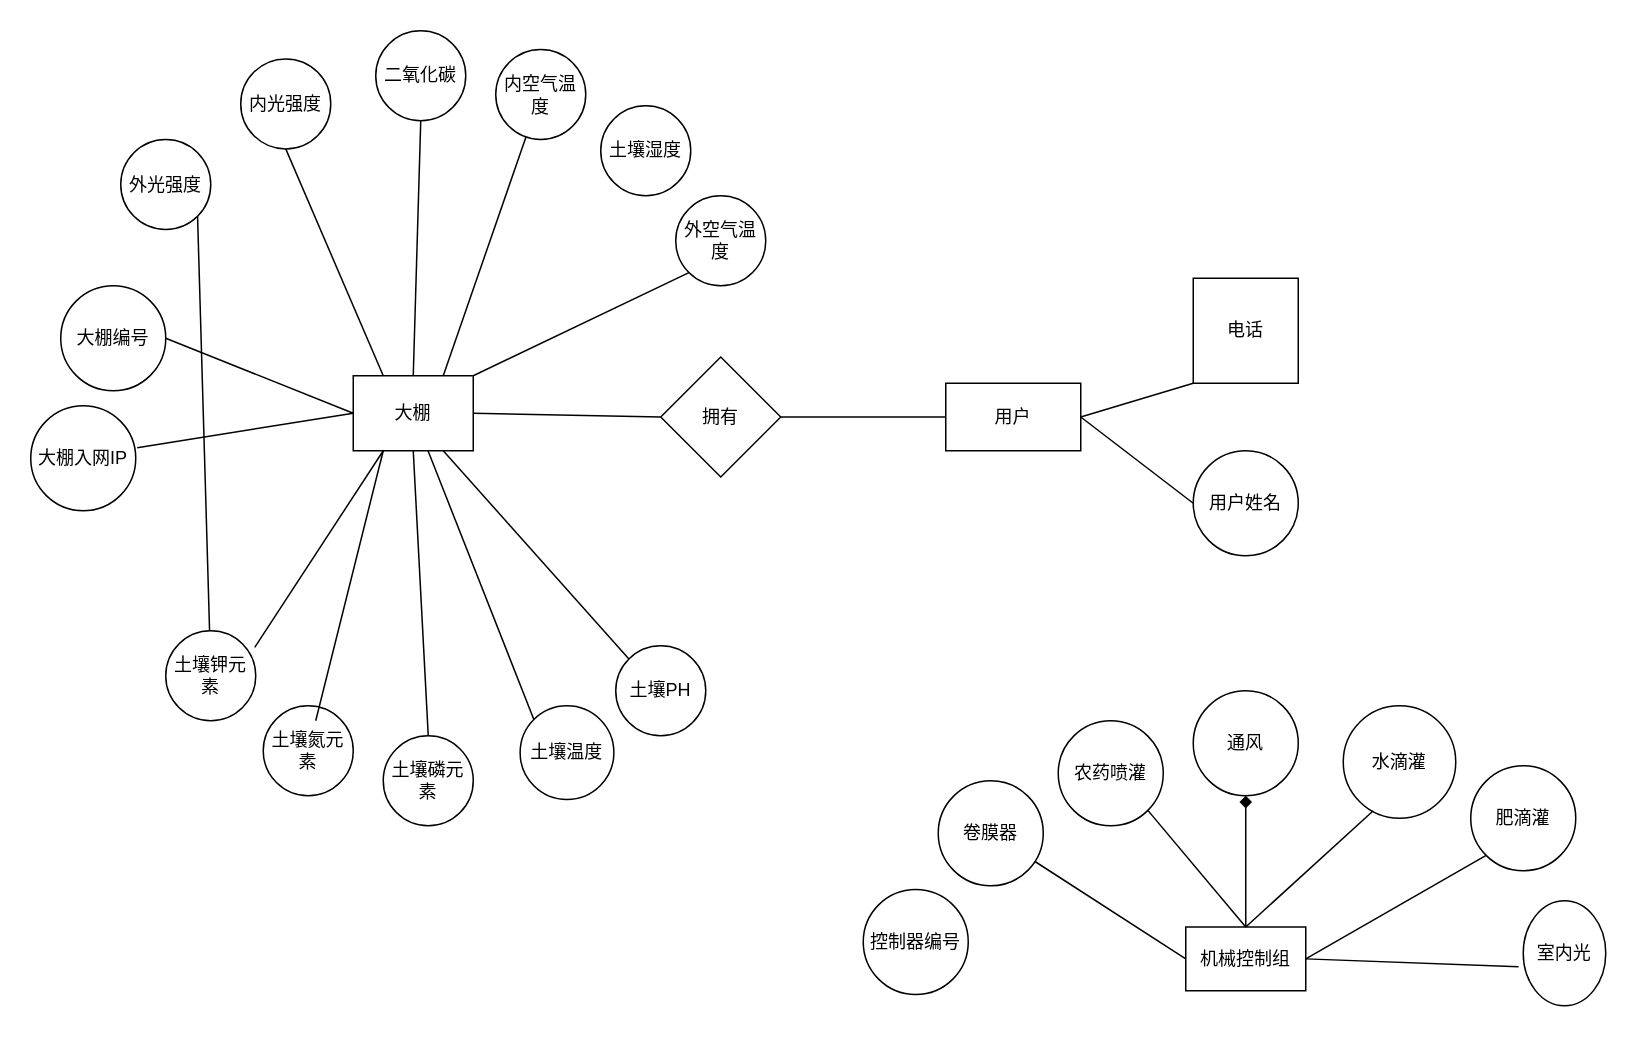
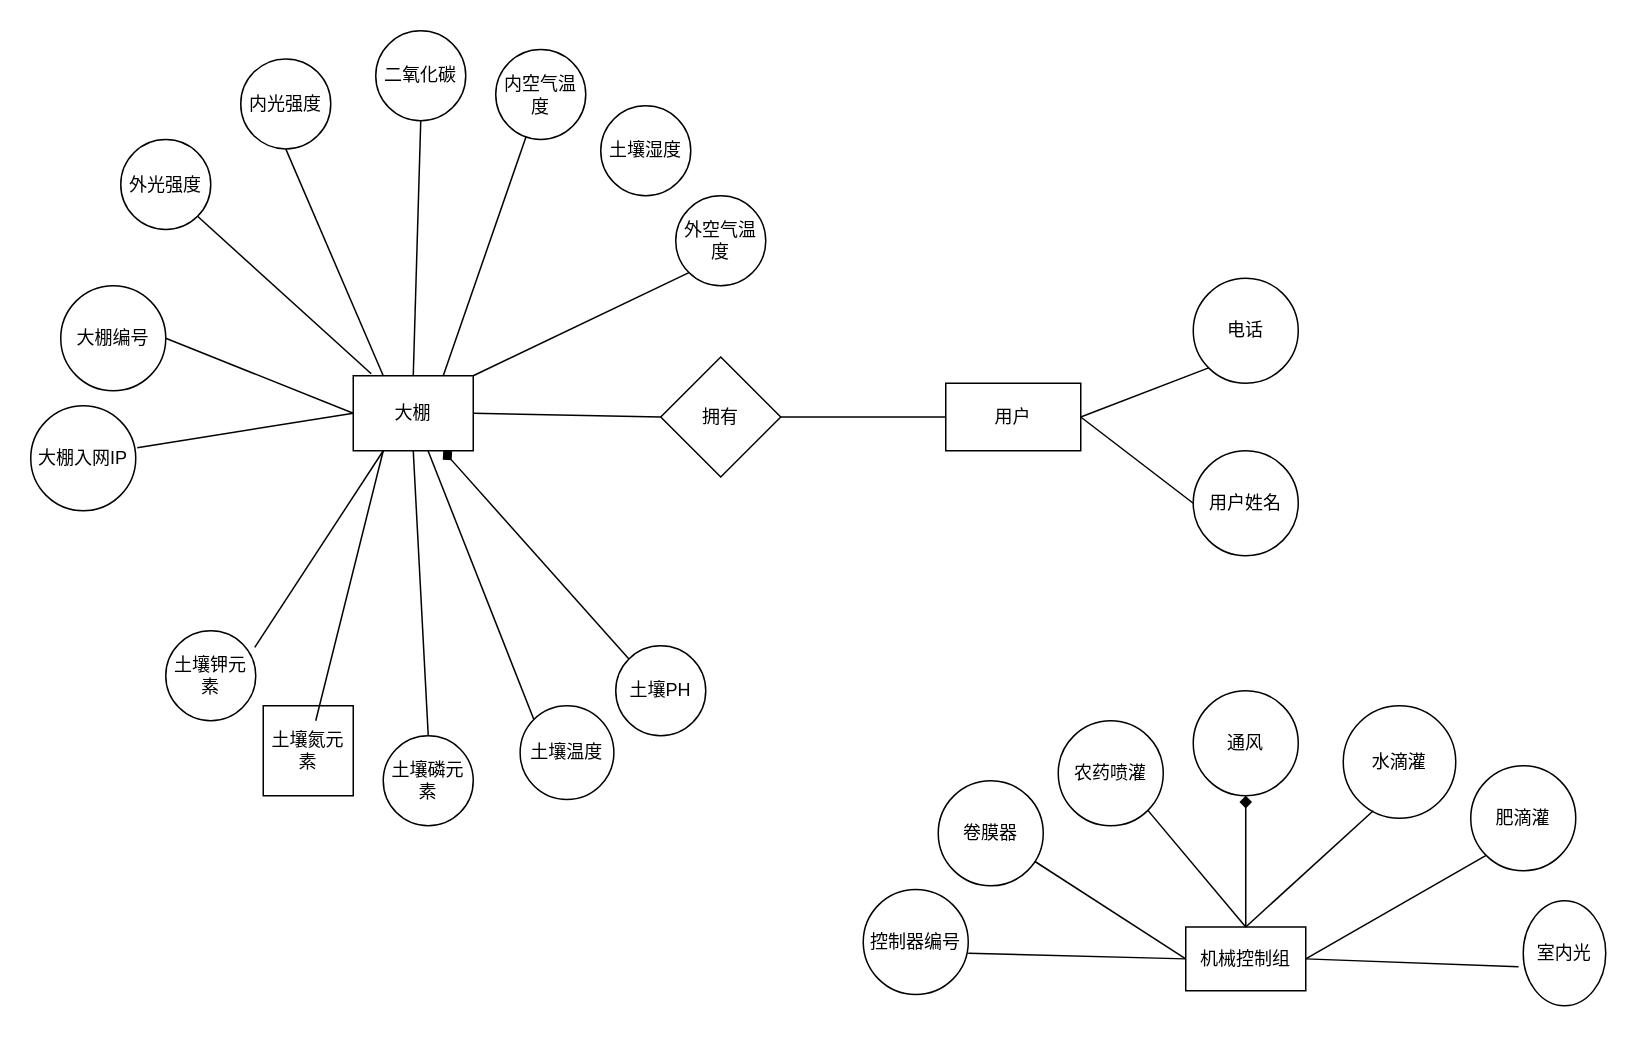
  <mxCell id="0" />
  <mxCell id="1" parent="0" />
  <mxCell id="2" value="大棚" style="rounded=0;whiteSpace=wrap;html=1;" parent="1" vertex="1"><mxGeometry x="235" y="250" width="80" height="50" as="geometry" /></mxCell>
  <mxCell id="3" value="二氧化碳" style="ellipse;whiteSpace=wrap;html=1;aspect=fixed;" parent="1" vertex="1"><mxGeometry x="250" y="20" width="60" height="60" as="geometry" /></mxCell>
  <mxCell id="4" value="内光强度" style="ellipse;whiteSpace=wrap;html=1;aspect=fixed;" parent="1" vertex="1"><mxGeometry x="160" y="38.75" width="60" height="60" as="geometry" /></mxCell>
  <mxCell id="5" value="外光强度" style="ellipse;whiteSpace=wrap;html=1;aspect=fixed;" parent="1" vertex="1"><mxGeometry x="80" y="92.5" width="60" height="60" as="geometry" /></mxCell>
  <mxCell id="6" value="机械控制组" style="rounded=0;whiteSpace=wrap;html=1;" parent="1" vertex="1"><mxGeometry x="790" y="617.5" width="80" height="42.5" as="geometry" /></mxCell>
  <mxCell id="7" value="卷膜器" style="ellipse;whiteSpace=wrap;html=1;aspect=fixed;" parent="1" vertex="1"><mxGeometry x="625" y="520" width="70" height="70" as="geometry" /></mxCell>
  <mxCell id="8" value="农药喷灌" style="ellipse;whiteSpace=wrap;html=1;aspect=fixed;" parent="1" vertex="1"><mxGeometry x="705" y="480" width="70" height="70" as="geometry" /></mxCell>
  <mxCell id="9" value="通风" style="ellipse;whiteSpace=wrap;html=1;aspect=fixed;" parent="1" vertex="1"><mxGeometry x="795" y="460" width="70" height="70" as="geometry" /></mxCell>
  <mxCell id="10" value="水滴灌" style="ellipse;whiteSpace=wrap;html=1;aspect=fixed;" parent="1" vertex="1"><mxGeometry x="895" y="470" width="75" height="75" as="geometry" /></mxCell>
  <mxCell id="11" value="室内光" style="ellipse;whiteSpace=wrap;html=1;aspect=fixed;" parent="1" vertex="1"><mxGeometry x="1015" y="600" width="55" height="70" as="geometry" /></mxCell>
  <mxCell id="12" value="肥滴灌" style="ellipse;whiteSpace=wrap;html=1;aspect=fixed;" parent="1" vertex="1"><mxGeometry x="980" y="510" width="70" height="70" as="geometry" /></mxCell>
- <mxCell id="13" value="土壤氮元素" style="ellipse;whiteSpace=wrap;html=1;aspect=fixed;" parent="1" vertex="1"><mxGeometry x="175" y="470" width="60" height="60" as="geometry" /></mxCell>
+ <mxCell id="13" value="土壤氮元素" style="whiteSpace=wrap;html=1;aspect=fixed;rounded=0;" parent="1" vertex="1"><mxGeometry x="175" y="470" width="60" height="60" as="geometry" /></mxCell>
  <mxCell id="14" value="土壤磷元素" style="ellipse;whiteSpace=wrap;html=1;aspect=fixed;" parent="1" vertex="1"><mxGeometry x="255" y="490" width="60" height="60" as="geometry" /></mxCell>
  <mxCell id="15" value="土壤钾元素" style="ellipse;whiteSpace=wrap;html=1;aspect=fixed;" parent="1" vertex="1"><mxGeometry x="110" y="420" width="60" height="60" as="geometry" /></mxCell>
  <mxCell id="16" value="土壤PH" style="ellipse;whiteSpace=wrap;html=1;aspect=fixed;" parent="1" vertex="1"><mxGeometry x="410" y="430" width="60" height="60" as="geometry" /></mxCell>
  <mxCell id="17" value="土壤湿度" style="ellipse;whiteSpace=wrap;html=1;aspect=fixed;" parent="1" vertex="1"><mxGeometry x="400" y="70" width="60" height="60" as="geometry" /></mxCell>
  <mxCell id="18" value="土壤温度" style="ellipse;whiteSpace=wrap;html=1;aspect=fixed;" parent="1" vertex="1"><mxGeometry x="346.25" y="470" width="62.5" height="62.5" as="geometry" /></mxCell>
  <mxCell id="19" value="内空气温度" style="ellipse;whiteSpace=wrap;html=1;aspect=fixed;" parent="1" vertex="1"><mxGeometry x="330" y="32.5" width="60" height="60" as="geometry" /></mxCell>
  <mxCell id="20" value="大棚编号" style="ellipse;whiteSpace=wrap;html=1;aspect=fixed;" parent="1" vertex="1"><mxGeometry x="40" y="190" width="70" height="70" as="geometry" /></mxCell>
  <mxCell id="21" value="大棚入网IP" style="ellipse;whiteSpace=wrap;html=1;aspect=fixed;" parent="1" vertex="1"><mxGeometry x="20" y="270" width="70" height="70" as="geometry" /></mxCell>
  <mxCell id="22" value="控制器编号" style="ellipse;whiteSpace=wrap;html=1;aspect=fixed;" parent="1" vertex="1"><mxGeometry x="575" y="592.5" width="70" height="70" as="geometry" /></mxCell>
  <mxCell id="23" value="" style="endArrow=none;html=1;entryX=1;entryY=0.5;entryDx=0;entryDy=0;exitX=0;exitY=0.5;exitDx=0;exitDy=0;" parent="1" source="2" target="20" edge="1"><mxGeometry width="50" height="50" relative="1" as="geometry"><mxPoint x="370" y="370" as="sourcePoint" /><mxPoint x="420" y="320" as="targetPoint" /></mxGeometry></mxCell>
  <mxCell id="24" value="" style="endArrow=none;html=1;entryX=0;entryY=0.5;entryDx=0;entryDy=0;exitX=1.014;exitY=0.4;exitDx=0;exitDy=0;exitPerimeter=0;" parent="1" target="2" edge="1" source="21"><mxGeometry width="50" height="50" relative="1" as="geometry"><mxPoint x="113" y="305" as="sourcePoint" /><mxPoint x="170" y="280" as="targetPoint" /></mxGeometry></mxCell>
  <mxCell id="25" value="" style="endArrow=none;html=1;entryX=-0.057;entryY=0.629;entryDx=0;entryDy=0;entryPerimeter=0;exitX=1;exitY=0.5;exitDx=0;exitDy=0;" parent="1" source="6" target="11" edge="1"><mxGeometry width="50" height="50" relative="1" as="geometry"><mxPoint x="935" y="790" as="sourcePoint" /><mxPoint x="985" y="740" as="targetPoint" /></mxGeometry></mxCell>
+ <mxCell id="26" value="" style="endArrow=none;html=1;entryX=0;entryY=0.5;entryDx=0;entryDy=0;exitX=1;exitY=0.607;exitDx=0;exitDy=0;exitPerimeter=0;" parent="1" source="22" target="6" edge="1"><mxGeometry width="50" height="50" relative="1" as="geometry"><mxPoint x="685" y="670" as="sourcePoint" /><mxPoint x="735" y="620" as="targetPoint" /></mxGeometry></mxCell>
  <mxCell id="27" value="" style="endArrow=none;html=1;entryX=0;entryY=0.5;entryDx=0;entryDy=0;" parent="1" source="7" target="6" edge="1"><mxGeometry width="50" height="50" relative="1" as="geometry"><mxPoint x="705" y="710" as="sourcePoint" /><mxPoint x="755" y="660" as="targetPoint" /></mxGeometry></mxCell>
  <mxCell id="28" value="" style="endArrow=none;html=1;entryX=0;entryY=1;entryDx=0;entryDy=0;exitX=1;exitY=0.5;exitDx=0;exitDy=0;" parent="1" source="6" target="12" edge="1"><mxGeometry width="50" height="50" relative="1" as="geometry"><mxPoint x="915" y="630" as="sourcePoint" /><mxPoint x="965" y="580" as="targetPoint" /></mxGeometry></mxCell>
  <mxCell id="29" value="" style="endArrow=none;html=1;entryX=0.267;entryY=0.933;entryDx=0;entryDy=0;entryPerimeter=0;exitX=0.5;exitY=0;exitDx=0;exitDy=0;" parent="1" source="6" target="10" edge="1"><mxGeometry width="50" height="50" relative="1" as="geometry"><mxPoint x="905" y="740" as="sourcePoint" /><mxPoint x="955" y="690" as="targetPoint" /></mxGeometry></mxCell>
  <mxCell id="30" value="" style="endArrow=none;html=1;entryX=1;entryY=1;entryDx=0;entryDy=0;exitX=0.5;exitY=0;exitDx=0;exitDy=0;" parent="1" source="6" target="8" edge="1"><mxGeometry width="50" height="50" relative="1" as="geometry"><mxPoint x="835" y="620" as="sourcePoint" /><mxPoint x="805" y="550" as="targetPoint" /></mxGeometry></mxCell>
  <mxCell id="31" value="" style="endArrow=diamond;html=1;entryX=0.5;entryY=1;entryDx=0;entryDy=0;exitX=0.5;exitY=0;exitDx=0;exitDy=0;" parent="1" source="6" target="9" edge="1"><mxGeometry width="50" height="50" relative="1" as="geometry"><mxPoint x="815" y="600" as="sourcePoint" /><mxPoint x="865" y="550" as="targetPoint" /></mxGeometry></mxCell>
  <mxCell id="32" value="用户" style="rounded=0;whiteSpace=wrap;html=1;" parent="1" vertex="1"><mxGeometry x="630" y="255" width="90" height="45" as="geometry" /></mxCell>
  <mxCell id="33" value="拥有" style="rhombus;whiteSpace=wrap;html=1;" parent="1" vertex="1"><mxGeometry x="440" y="237.5" width="80" height="80" as="geometry" /></mxCell>
  <mxCell id="34" value="" style="endArrow=none;html=1;entryX=0;entryY=0.5;entryDx=0;entryDy=0;exitX=1;exitY=0.5;exitDx=0;exitDy=0;" parent="1" source="2" target="33" edge="1"><mxGeometry width="50" height="50" relative="1" as="geometry"><mxPoint x="340" y="300" as="sourcePoint" /><mxPoint x="390" y="250" as="targetPoint" /></mxGeometry></mxCell>
  <mxCell id="35" value="" style="endArrow=none;html=1;entryX=0;entryY=0.5;entryDx=0;entryDy=0;exitX=1;exitY=0.5;exitDx=0;exitDy=0;" parent="1" source="33" target="32" edge="1"><mxGeometry width="50" height="50" relative="1" as="geometry"><mxPoint x="560" y="310" as="sourcePoint" /><mxPoint x="610" y="260" as="targetPoint" /></mxGeometry></mxCell>
  <mxCell id="36" value="用户姓名" style="ellipse;whiteSpace=wrap;html=1;aspect=fixed;" parent="1" vertex="1"><mxGeometry x="795" y="300" width="70" height="70" as="geometry" /></mxCell>
- <mxCell id="37" value="电话" style="whiteSpace=wrap;html=1;aspect=fixed;rounded=0;" parent="1" vertex="1"><mxGeometry x="795" y="185" width="70" height="70" as="geometry" /></mxCell>
+ <mxCell id="37" value="电话" style="ellipse;whiteSpace=wrap;html=1;aspect=fixed;" parent="1" vertex="1"><mxGeometry x="795" y="185" width="70" height="70" as="geometry" /></mxCell>
  <mxCell id="38" value="" style="endArrow=none;html=1;entryX=0;entryY=1;entryDx=0;entryDy=0;exitX=1;exitY=0.5;exitDx=0;exitDy=0;" parent="1" source="32" target="37" edge="1"><mxGeometry width="50" height="50" relative="1" as="geometry"><mxPoint x="690" y="210" as="sourcePoint" /><mxPoint x="740" y="160" as="targetPoint" /></mxGeometry></mxCell>
  <mxCell id="39" value="" style="endArrow=none;html=1;entryX=0;entryY=0.5;entryDx=0;entryDy=0;exitX=1;exitY=0.5;exitDx=0;exitDy=0;" parent="1" source="32" target="36" edge="1"><mxGeometry width="50" height="50" relative="1" as="geometry"><mxPoint x="710" y="380" as="sourcePoint" /><mxPoint x="760" y="330" as="targetPoint" /></mxGeometry></mxCell>
  <mxCell id="40" value="" style="endArrow=none;html=1;exitX=0.989;exitY=0.184;exitDx=0;exitDy=0;exitPerimeter=0;entryX=0.25;entryY=1;entryDx=0;entryDy=0;" parent="1" source="15" target="2" edge="1"><mxGeometry width="50" height="50" relative="1" as="geometry"><mxPoint x="210" y="430" as="sourcePoint" /><mxPoint x="260" y="380" as="targetPoint" /></mxGeometry></mxCell>
  <mxCell id="41" value="" style="endArrow=none;html=1;exitX=0.583;exitY=0.167;exitDx=0;exitDy=0;exitPerimeter=0;entryX=0.25;entryY=1;entryDx=0;entryDy=0;" parent="1" source="13" target="2" edge="1"><mxGeometry width="50" height="50" relative="1" as="geometry"><mxPoint x="240" y="440" as="sourcePoint" /><mxPoint x="290" y="390" as="targetPoint" /></mxGeometry></mxCell>
  <mxCell id="42" value="" style="endArrow=none;html=1;exitX=0.5;exitY=0;exitDx=0;exitDy=0;entryX=0.5;entryY=1;entryDx=0;entryDy=0;" parent="1" source="14" target="2" edge="1"><mxGeometry width="50" height="50" relative="1" as="geometry"><mxPoint x="270" y="410" as="sourcePoint" /><mxPoint x="320" y="360" as="targetPoint" /></mxGeometry></mxCell>
  <mxCell id="43" value="" style="endArrow=none;html=1;exitX=0;exitY=0;exitDx=0;exitDy=0;" parent="1" source="18" target="2" edge="1"><mxGeometry width="50" height="50" relative="1" as="geometry"><mxPoint x="330" y="430" as="sourcePoint" /><mxPoint x="280" y="310" as="targetPoint" /></mxGeometry></mxCell>
- <mxCell id="44" value="" style="endArrow=none;html=1;exitX=0;exitY=0;exitDx=0;exitDy=0;entryX=0.75;entryY=1;entryDx=0;entryDy=0;" parent="1" source="16" target="2" edge="1"><mxGeometry width="50" height="50" relative="1" as="geometry"><mxPoint x="380" y="430" as="sourcePoint" /><mxPoint x="290" y="300" as="targetPoint" /></mxGeometry></mxCell>
- <mxCell id="45" value="" style="endArrow=none;html=1;exitX=1;exitY=1;exitDx=0;exitDy=0;" parent="1" source="5" target="15" edge="1"><mxGeometry width="50" height="50" relative="1" as="geometry"><mxPoint x="200" y="190" as="sourcePoint" /><mxPoint x="250" y="140" as="targetPoint" /></mxGeometry></mxCell>
+ <mxCell id="44" value="" style="endArrow=diamond;html=1;exitX=0;exitY=0;exitDx=0;exitDy=0;entryX=0.75;entryY=1;entryDx=0;entryDy=0;" parent="1" source="16" target="2" edge="1"><mxGeometry width="50" height="50" relative="1" as="geometry"><mxPoint x="380" y="430" as="sourcePoint" /><mxPoint x="290" y="300" as="targetPoint" /></mxGeometry></mxCell>
+ <mxCell id="45" value="" style="endArrow=none;html=1;exitX=1;exitY=1;exitDx=0;exitDy=0;entryX=0.15;entryY=-0.026;entryDx=0;entryDy=0;entryPerimeter=0;" parent="1" source="5" target="2" edge="1"><mxGeometry width="50" height="50" relative="1" as="geometry"><mxPoint x="200" y="190" as="sourcePoint" /><mxPoint x="250" y="140" as="targetPoint" /></mxGeometry></mxCell>
  <mxCell id="46" value="" style="endArrow=none;html=1;exitX=0.5;exitY=1;exitDx=0;exitDy=0;entryX=0.25;entryY=0;entryDx=0;entryDy=0;" parent="1" source="4" target="2" edge="1"><mxGeometry width="50" height="50" relative="1" as="geometry"><mxPoint x="250" y="190" as="sourcePoint" /><mxPoint x="300" y="140" as="targetPoint" /></mxGeometry></mxCell>
  <mxCell id="47" value="" style="endArrow=none;html=1;exitX=0.5;exitY=0;exitDx=0;exitDy=0;entryX=0.5;entryY=1;entryDx=0;entryDy=0;" parent="1" source="2" target="3" edge="1"><mxGeometry width="50" height="50" relative="1" as="geometry"><mxPoint x="280" y="200" as="sourcePoint" /><mxPoint x="330" y="150" as="targetPoint" /></mxGeometry></mxCell>
  <mxCell id="48" value="" style="endArrow=none;html=1;exitX=0.75;exitY=0;exitDx=0;exitDy=0;" parent="1" source="2" target="19" edge="1"><mxGeometry width="50" height="50" relative="1" as="geometry"><mxPoint x="310" y="210" as="sourcePoint" /><mxPoint x="366" y="130" as="targetPoint" /></mxGeometry></mxCell>
  <mxCell id="49" value="外空气温度" style="ellipse;whiteSpace=wrap;html=1;aspect=fixed;" vertex="1" parent="1"><mxGeometry x="450" y="130" width="60" height="60" as="geometry" /></mxCell>
  <mxCell id="50" value="" style="endArrow=none;html=1;entryX=0;entryY=1;entryDx=0;entryDy=0;exitX=1;exitY=0;exitDx=0;exitDy=0;" edge="1" parent="1" source="2" target="49"><mxGeometry width="50" height="50" relative="1" as="geometry"><mxPoint x="380" y="250" as="sourcePoint" /><mxPoint x="430" y="200" as="targetPoint" /></mxGeometry></mxCell>
